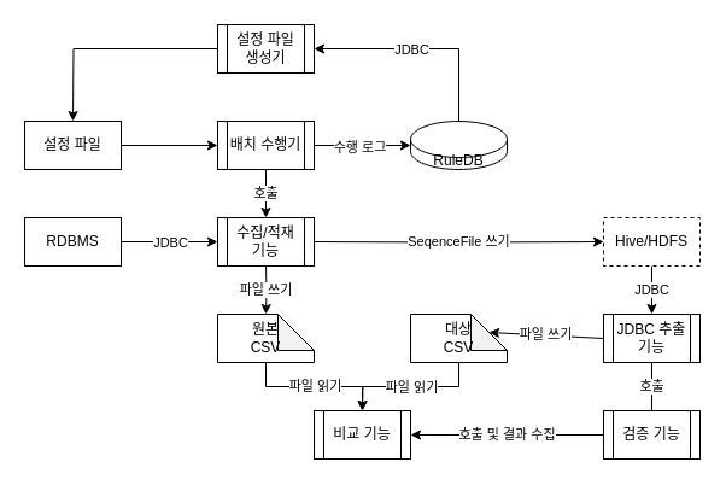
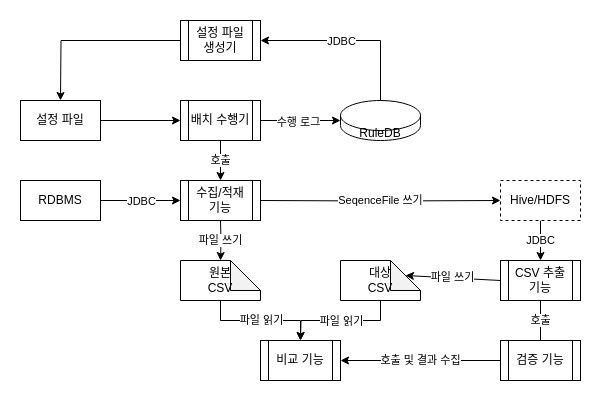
  <mxCell id="0" />
  <mxCell id="1" parent="0" />
  <mxCell id="2" value="호출" style="edgeStyle=orthogonalEdgeStyle;rounded=0;orthogonalLoop=1;jettySize=auto;html=1;exitX=0.5;exitY=1;exitDx=0;exitDy=0;entryX=0.5;entryY=0;entryDx=0;entryDy=0;" parent="1" source="16" target="13" edge="1"><mxGeometry relative="1" as="geometry"><mxPoint x="220" y="150" as="sourcePoint" /><mxPoint x="220" y="190" as="targetPoint" /></mxGeometry></mxCell>
  <mxCell id="3" value="파일 쓰기" style="edgeStyle=orthogonalEdgeStyle;rounded=0;orthogonalLoop=1;jettySize=auto;html=1;exitX=0.5;exitY=1;exitDx=0;exitDy=0;entryX=0.5;entryY=0;entryDx=0;entryDy=0;entryPerimeter=0;" parent="1" target="26" edge="1"><mxGeometry relative="1" as="geometry"><mxPoint x="220" y="220" as="sourcePoint" /><mxPoint x="270" y="250" as="targetPoint" /></mxGeometry></mxCell>
  <mxCell id="4" value="SeqenceFile 쓰기" style="edgeStyle=orthogonalEdgeStyle;rounded=0;orthogonalLoop=1;jettySize=auto;html=1;exitX=1;exitY=0.5;exitDx=0;exitDy=0;entryX=0;entryY=0.5;entryDx=0;entryDy=0;" parent="1" target="12" edge="1"><mxGeometry relative="1" as="geometry"><mxPoint x="260" y="200" as="sourcePoint" /></mxGeometry></mxCell>
  <mxCell id="5" style="edgeStyle=orthogonalEdgeStyle;rounded=0;orthogonalLoop=1;jettySize=auto;html=1;exitX=1;exitY=0.5;exitDx=0;exitDy=0;entryX=0;entryY=0.5;entryDx=0;entryDy=0;" parent="1" source="7" edge="1"><mxGeometry relative="1" as="geometry"><mxPoint x="180" y="200" as="targetPoint" /></mxGeometry></mxCell>
  <mxCell id="6" value="JDBC" style="edgeLabel;html=1;align=center;verticalAlign=middle;resizable=0;points=[];" parent="5" vertex="1" connectable="0"><mxGeometry x="-0.1" relative="1" as="geometry"><mxPoint x="4" as="offset" /></mxGeometry></mxCell>
  <mxCell id="7" value="RDBMS" style="rounded=0;whiteSpace=wrap;html=1;" parent="1" vertex="1"><mxGeometry x="20" y="180" width="80" height="40" as="geometry" /></mxCell>
  <mxCell id="8" style="edgeStyle=orthogonalEdgeStyle;rounded=0;orthogonalLoop=1;jettySize=auto;html=1;exitX=0.5;exitY=1;exitDx=0;exitDy=0;entryX=0.5;entryY=0;entryDx=0;entryDy=0;exitPerimeter=0;" parent="1" source="26" target="25" edge="1"><mxGeometry relative="1" as="geometry"><mxPoint x="220" y="300" as="sourcePoint" /></mxGeometry></mxCell>
  <mxCell id="9" value="파일 읽기" style="edgeLabel;html=1;align=center;verticalAlign=middle;resizable=0;points=[];" parent="8" vertex="1" connectable="0"><mxGeometry x="0.167" y="1" relative="1" as="geometry"><mxPoint x="-10" as="offset" /></mxGeometry></mxCell>
  <mxCell id="10" value="Text" style="edgeLabel;html=1;align=center;verticalAlign=middle;resizable=0;points=[];" parent="8" vertex="1" connectable="0"><mxGeometry x="0.333" y="-12" relative="1" as="geometry"><mxPoint x="13" y="12" as="offset" /></mxGeometry></mxCell>
  <mxCell id="11" value="JDBC" style="edgeStyle=orthogonalEdgeStyle;rounded=0;orthogonalLoop=1;jettySize=auto;html=1;exitX=0.5;exitY=1;exitDx=0;exitDy=0;entryX=0.5;entryY=0;entryDx=0;entryDy=0;" parent="1" source="12" target="21" edge="1"><mxGeometry relative="1" as="geometry" /></mxCell>
  <mxCell id="12" value="Hive/HDFS" style="rounded=0;whiteSpace=wrap;html=1;dashed=1;" parent="1" vertex="1"><mxGeometry x="500" y="180" width="80" height="40" as="geometry" /></mxCell>
  <mxCell id="13" value="수집/적재&lt;br&gt;기능" style="shape=process;whiteSpace=wrap;html=1;backgroundOutline=1;" parent="1" vertex="1"><mxGeometry x="180" y="180" width="80" height="40" as="geometry" /></mxCell>
  <mxCell id="14" style="edgeStyle=orthogonalEdgeStyle;rounded=0;orthogonalLoop=1;jettySize=auto;html=1;exitX=1;exitY=0.5;exitDx=0;exitDy=0;entryX=0;entryY=0.5;entryDx=0;entryDy=0;entryPerimeter=0;" parent="1" source="16" target="17" edge="1"><mxGeometry relative="1" as="geometry" /></mxCell>
  <mxCell id="15" value="수행 로그" style="edgeLabel;html=1;align=center;verticalAlign=middle;resizable=0;points=[];" parent="14" vertex="1" connectable="0"><mxGeometry x="-0.075" y="-1" relative="1" as="geometry"><mxPoint as="offset" /></mxGeometry></mxCell>
  <mxCell id="16" value="배치 수행기" style="shape=process;whiteSpace=wrap;html=1;backgroundOutline=1;" parent="1" vertex="1"><mxGeometry x="180" y="100" width="80" height="40" as="geometry" /></mxCell>
  <mxCell id="17" value="RuleDB" style="shape=cylinder3;whiteSpace=wrap;html=1;boundedLbl=1;backgroundOutline=1;size=15;" parent="1" vertex="1"><mxGeometry x="340" y="100" width="80" height="40" as="geometry" /></mxCell>
  <mxCell id="18" value="호출" style="edgeStyle=orthogonalEdgeStyle;rounded=0;orthogonalLoop=1;jettySize=auto;html=1;exitX=0.5;exitY=0;exitDx=0;exitDy=0;entryX=0.5;entryY=1;entryDx=0;entryDy=0;endArrow=none;" parent="1" source="20" target="21" edge="1"><mxGeometry relative="1" as="geometry" /></mxCell>
  <mxCell id="19" value="호출 및 결과 수집" style="edgeStyle=orthogonalEdgeStyle;rounded=0;orthogonalLoop=1;jettySize=auto;html=1;exitX=0;exitY=0.5;exitDx=0;exitDy=0;entryX=1;entryY=0.5;entryDx=0;entryDy=0;" parent="1" source="20" target="25" edge="1"><mxGeometry relative="1" as="geometry" /></mxCell>
  <mxCell id="20" value="검증 기능" style="shape=process;whiteSpace=wrap;html=1;backgroundOutline=1;" parent="1" vertex="1"><mxGeometry x="500" y="340" width="80" height="40" as="geometry" /></mxCell>
- <mxCell id="21" value="JDBC 추출&lt;br&gt;기능" style="shape=process;whiteSpace=wrap;html=1;backgroundOutline=1;" parent="1" vertex="1"><mxGeometry x="500" y="260" width="80" height="40" as="geometry" /></mxCell>
+ <mxCell id="21" value="CSV 추출&lt;br&gt;기능" style="shape=process;whiteSpace=wrap;html=1;backgroundOutline=1;" parent="1" vertex="1"><mxGeometry x="500" y="260" width="80" height="40" as="geometry" /></mxCell>
  <mxCell id="22" style="edgeStyle=orthogonalEdgeStyle;rounded=0;orthogonalLoop=1;jettySize=auto;html=1;exitX=0.5;exitY=1;exitDx=0;exitDy=0;exitPerimeter=0;" parent="1" source="27" edge="1"><mxGeometry relative="1" as="geometry"><mxPoint x="300" y="340" as="targetPoint" /><mxPoint x="380" y="300" as="sourcePoint" /></mxGeometry></mxCell>
  <mxCell id="23" value="파일 읽기" style="edgeLabel;html=1;align=center;verticalAlign=middle;resizable=0;points=[];" parent="22" vertex="1" connectable="0"><mxGeometry x="-0.267" relative="1" as="geometry"><mxPoint x="-16" as="offset" /></mxGeometry></mxCell>
  <mxCell id="24" value="파일 쓰기" style="rounded=0;orthogonalLoop=1;jettySize=auto;html=1;exitX=0;exitY=0.5;exitDx=0;exitDy=0;entryX=0;entryY=0;entryDx=65;entryDy=15;entryPerimeter=0;" parent="1" source="21" target="27" edge="1"><mxGeometry relative="1" as="geometry"><mxPoint x="230" y="230" as="sourcePoint" /><mxPoint x="420" y="280" as="targetPoint" /></mxGeometry></mxCell>
  <mxCell id="25" value="비교 기능" style="shape=process;whiteSpace=wrap;html=1;backgroundOutline=1;" parent="1" vertex="1"><mxGeometry x="260" y="340" width="80" height="40" as="geometry" /></mxCell>
  <mxCell id="26" value="원본 &lt;br&gt;CSV" style="shape=note;whiteSpace=wrap;html=1;backgroundOutline=1;darkOpacity=0.05;" parent="1" vertex="1"><mxGeometry x="180" y="260" width="80" height="40" as="geometry" /></mxCell>
  <mxCell id="27" value="대상&lt;br&gt;CSV" style="shape=note;whiteSpace=wrap;html=1;backgroundOutline=1;darkOpacity=0.05;" parent="1" vertex="1"><mxGeometry x="340" y="260" width="80" height="40" as="geometry" /></mxCell>
  <mxCell id="28" value="설정 파일&lt;br&gt;생성기" style="shape=process;whiteSpace=wrap;html=1;backgroundOutline=1;" parent="1" vertex="1"><mxGeometry x="180" y="20" width="80" height="40" as="geometry" /></mxCell>
  <mxCell id="29" style="edgeStyle=orthogonalEdgeStyle;rounded=0;orthogonalLoop=1;jettySize=auto;html=1;exitX=0.5;exitY=0;exitDx=0;exitDy=0;exitPerimeter=0;entryX=1;entryY=0.5;entryDx=0;entryDy=0;" parent="1" source="17" target="28" edge="1"><mxGeometry relative="1" as="geometry"><mxPoint x="390" y="20" as="targetPoint" /><mxPoint x="100" y="40" as="sourcePoint" /></mxGeometry></mxCell>
  <mxCell id="30" value="JDBC" style="edgeLabel;html=1;align=center;verticalAlign=middle;resizable=0;points=[];" parent="29" vertex="1" connectable="0"><mxGeometry x="-0.1" relative="1" as="geometry"><mxPoint x="-19" as="offset" /></mxGeometry></mxCell>
  <mxCell id="31" style="edgeStyle=orthogonalEdgeStyle;rounded=0;orthogonalLoop=1;jettySize=auto;html=1;exitX=0;exitY=0.5;exitDx=0;exitDy=0;entryX=0.5;entryY=0;entryDx=0;entryDy=0;entryPerimeter=0;" parent="1" source="28" edge="1"><mxGeometry relative="1" as="geometry"><mxPoint x="60" y="100" as="targetPoint" /><mxPoint x="110" y="50" as="sourcePoint" /></mxGeometry></mxCell>
  <mxCell id="32" style="edgeStyle=orthogonalEdgeStyle;rounded=0;orthogonalLoop=1;jettySize=auto;html=1;exitX=1;exitY=0.5;exitDx=0;exitDy=0;entryX=0;entryY=0.5;entryDx=0;entryDy=0;" parent="1" source="33" target="16" edge="1"><mxGeometry relative="1" as="geometry"><mxPoint x="70" y="110" as="targetPoint" /><mxPoint x="85" y="115" as="sourcePoint" /></mxGeometry></mxCell>
  <mxCell id="33" value="설정 파일" style="rounded=0;whiteSpace=wrap;html=1;" parent="1" vertex="1"><mxGeometry x="20" y="100" width="80" height="40" as="geometry" /></mxCell>
